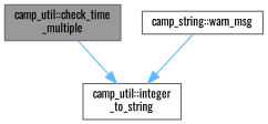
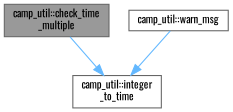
  digraph {
    fontname=Oswald
    rankdir=TB
    node [color=grey40 fillcolor=white fontname=Oswald fontsize=10 shape=box style=filled]
    edge [color=steelblue1 fontname=Oswald fontsize=10 labelfontname=Helvetica labelfontsize=10 style=solid]
    n1 [color=gray40 fillcolor=grey60 fontcolor=black height=0.2 label="camp_util::check_time\l_multiple" width=0.4]
-   n2 [height=0.2 label="camp_util::integer\l_to_string" width=0.4]
-   n3 [height=0.2 label="camp_string::warn_msg" width=0.4]
+   n2 [height=0.2 label="camp_util::integer\l_to_time" width=0.4]
+   n3 [height=0.2 label="camp_util::warn_msg" width=0.4]
    n1 -> n2
    n3 -> n2
  }
